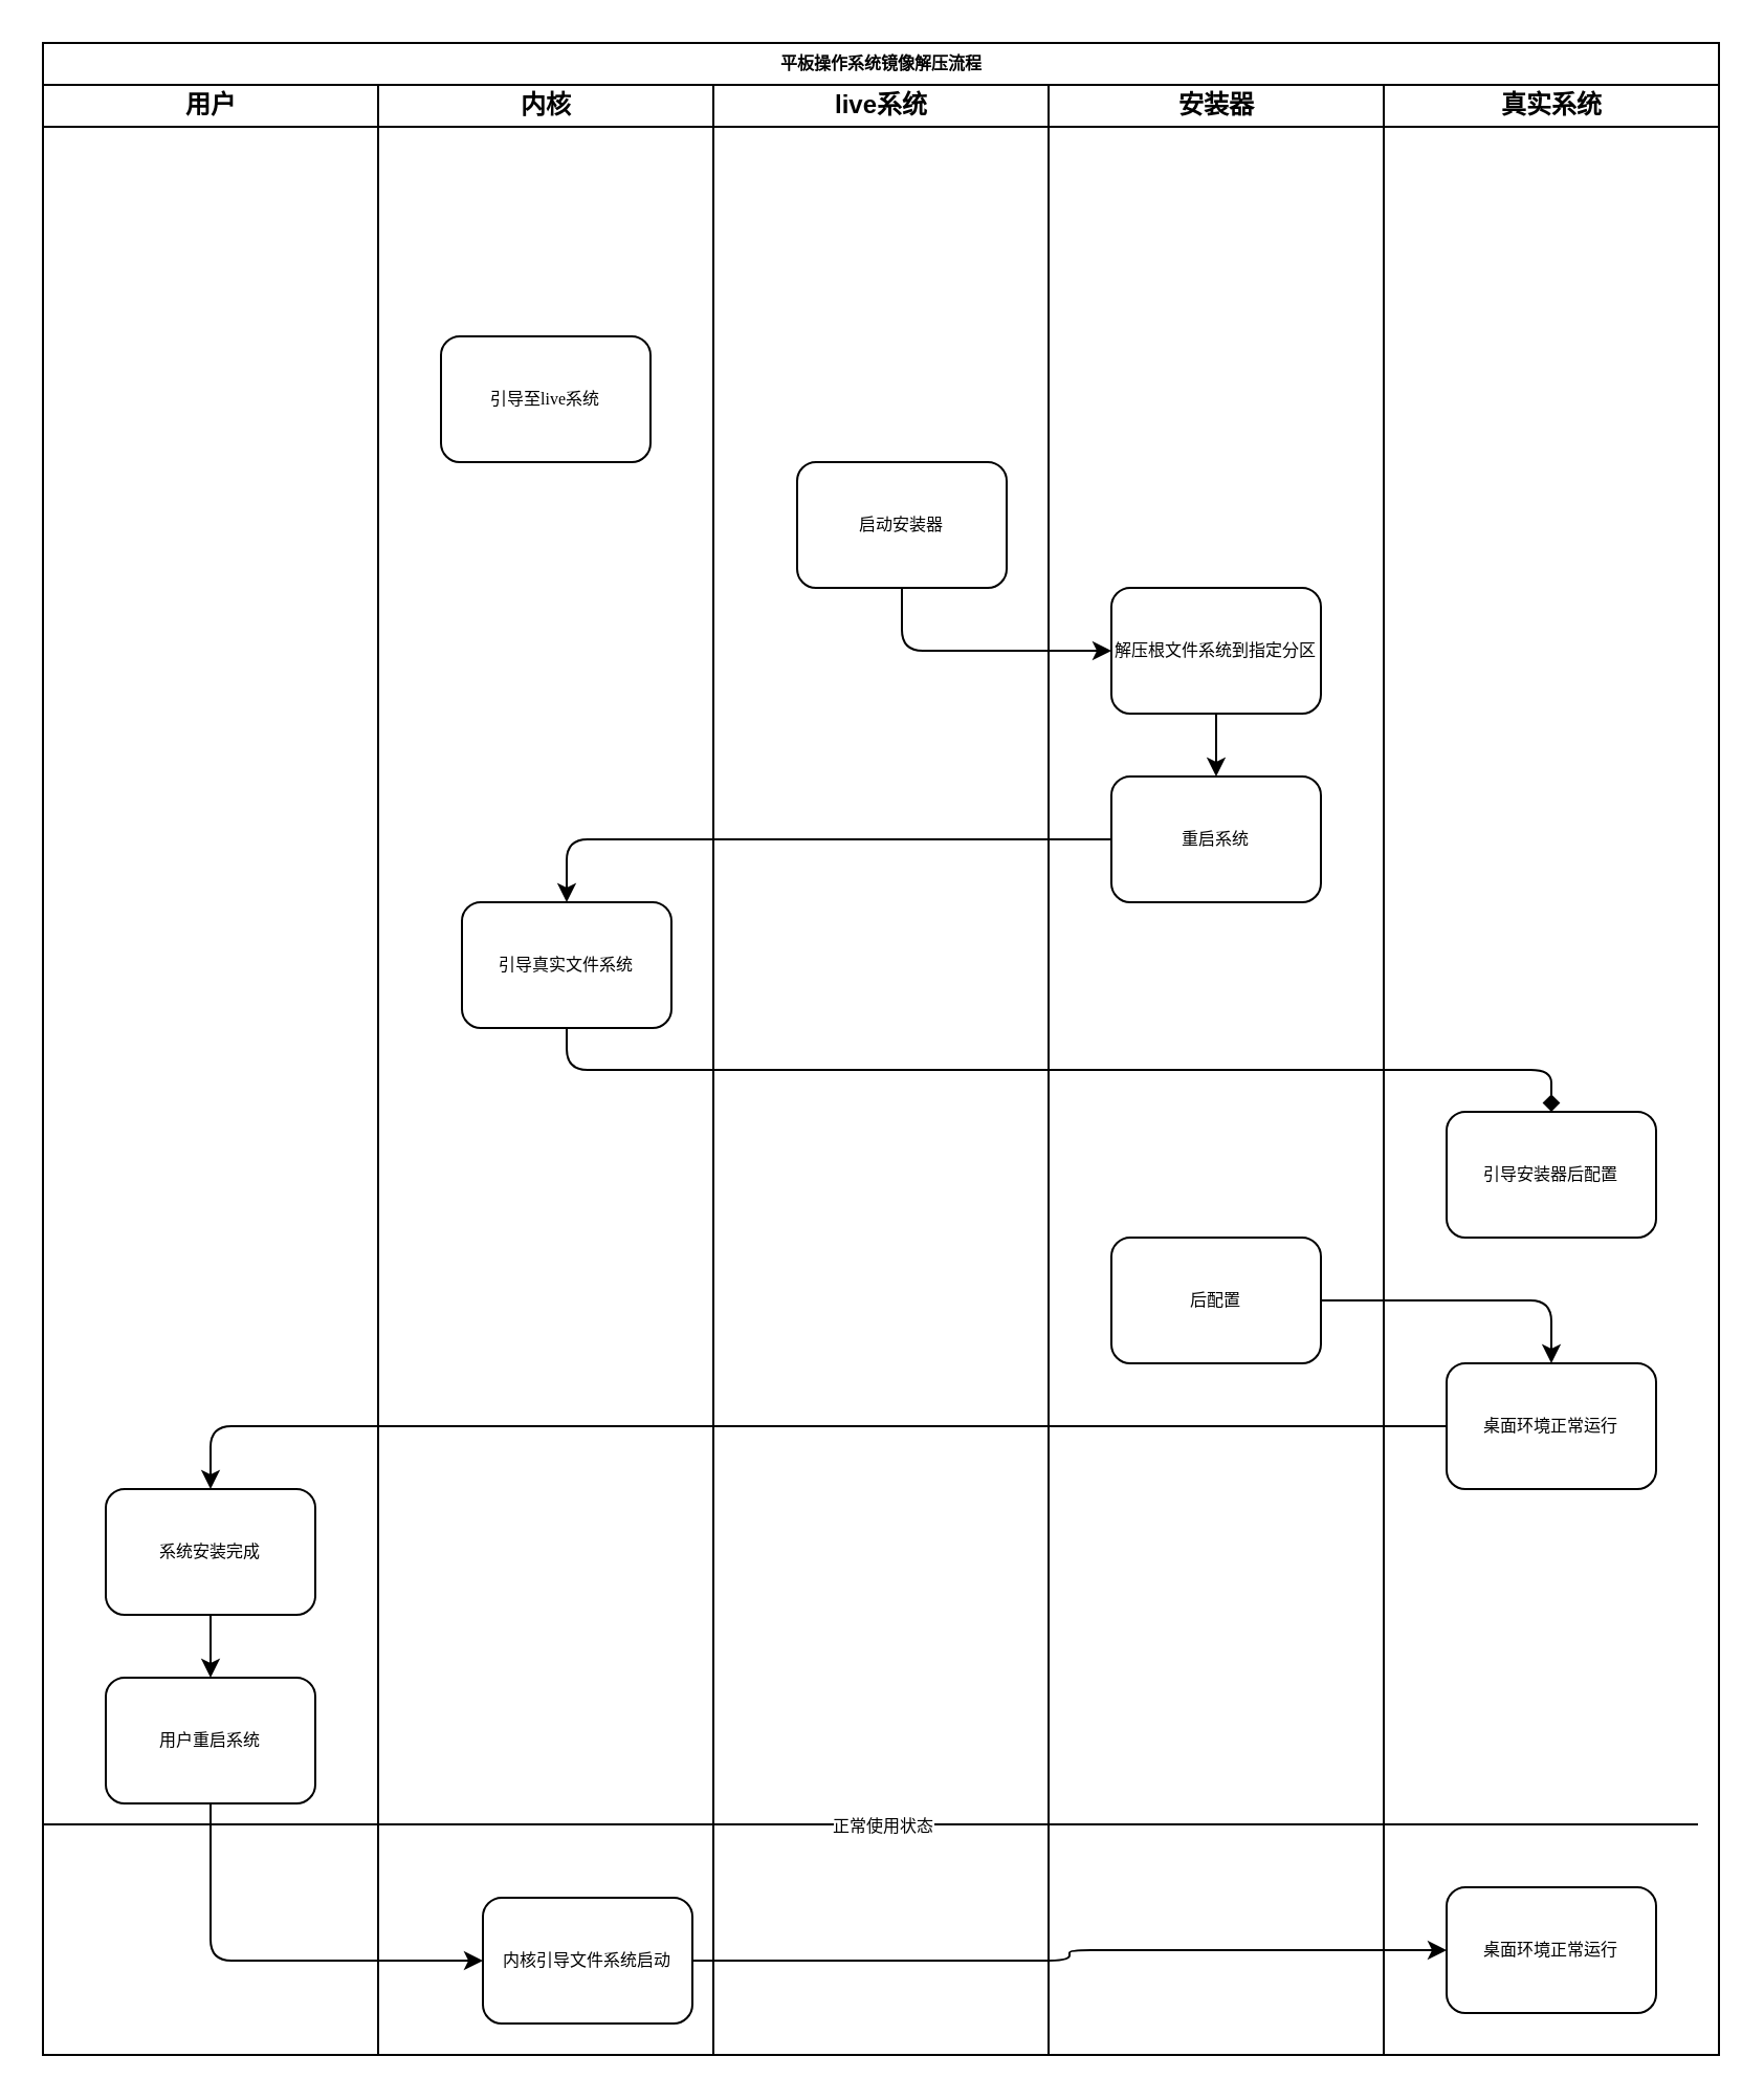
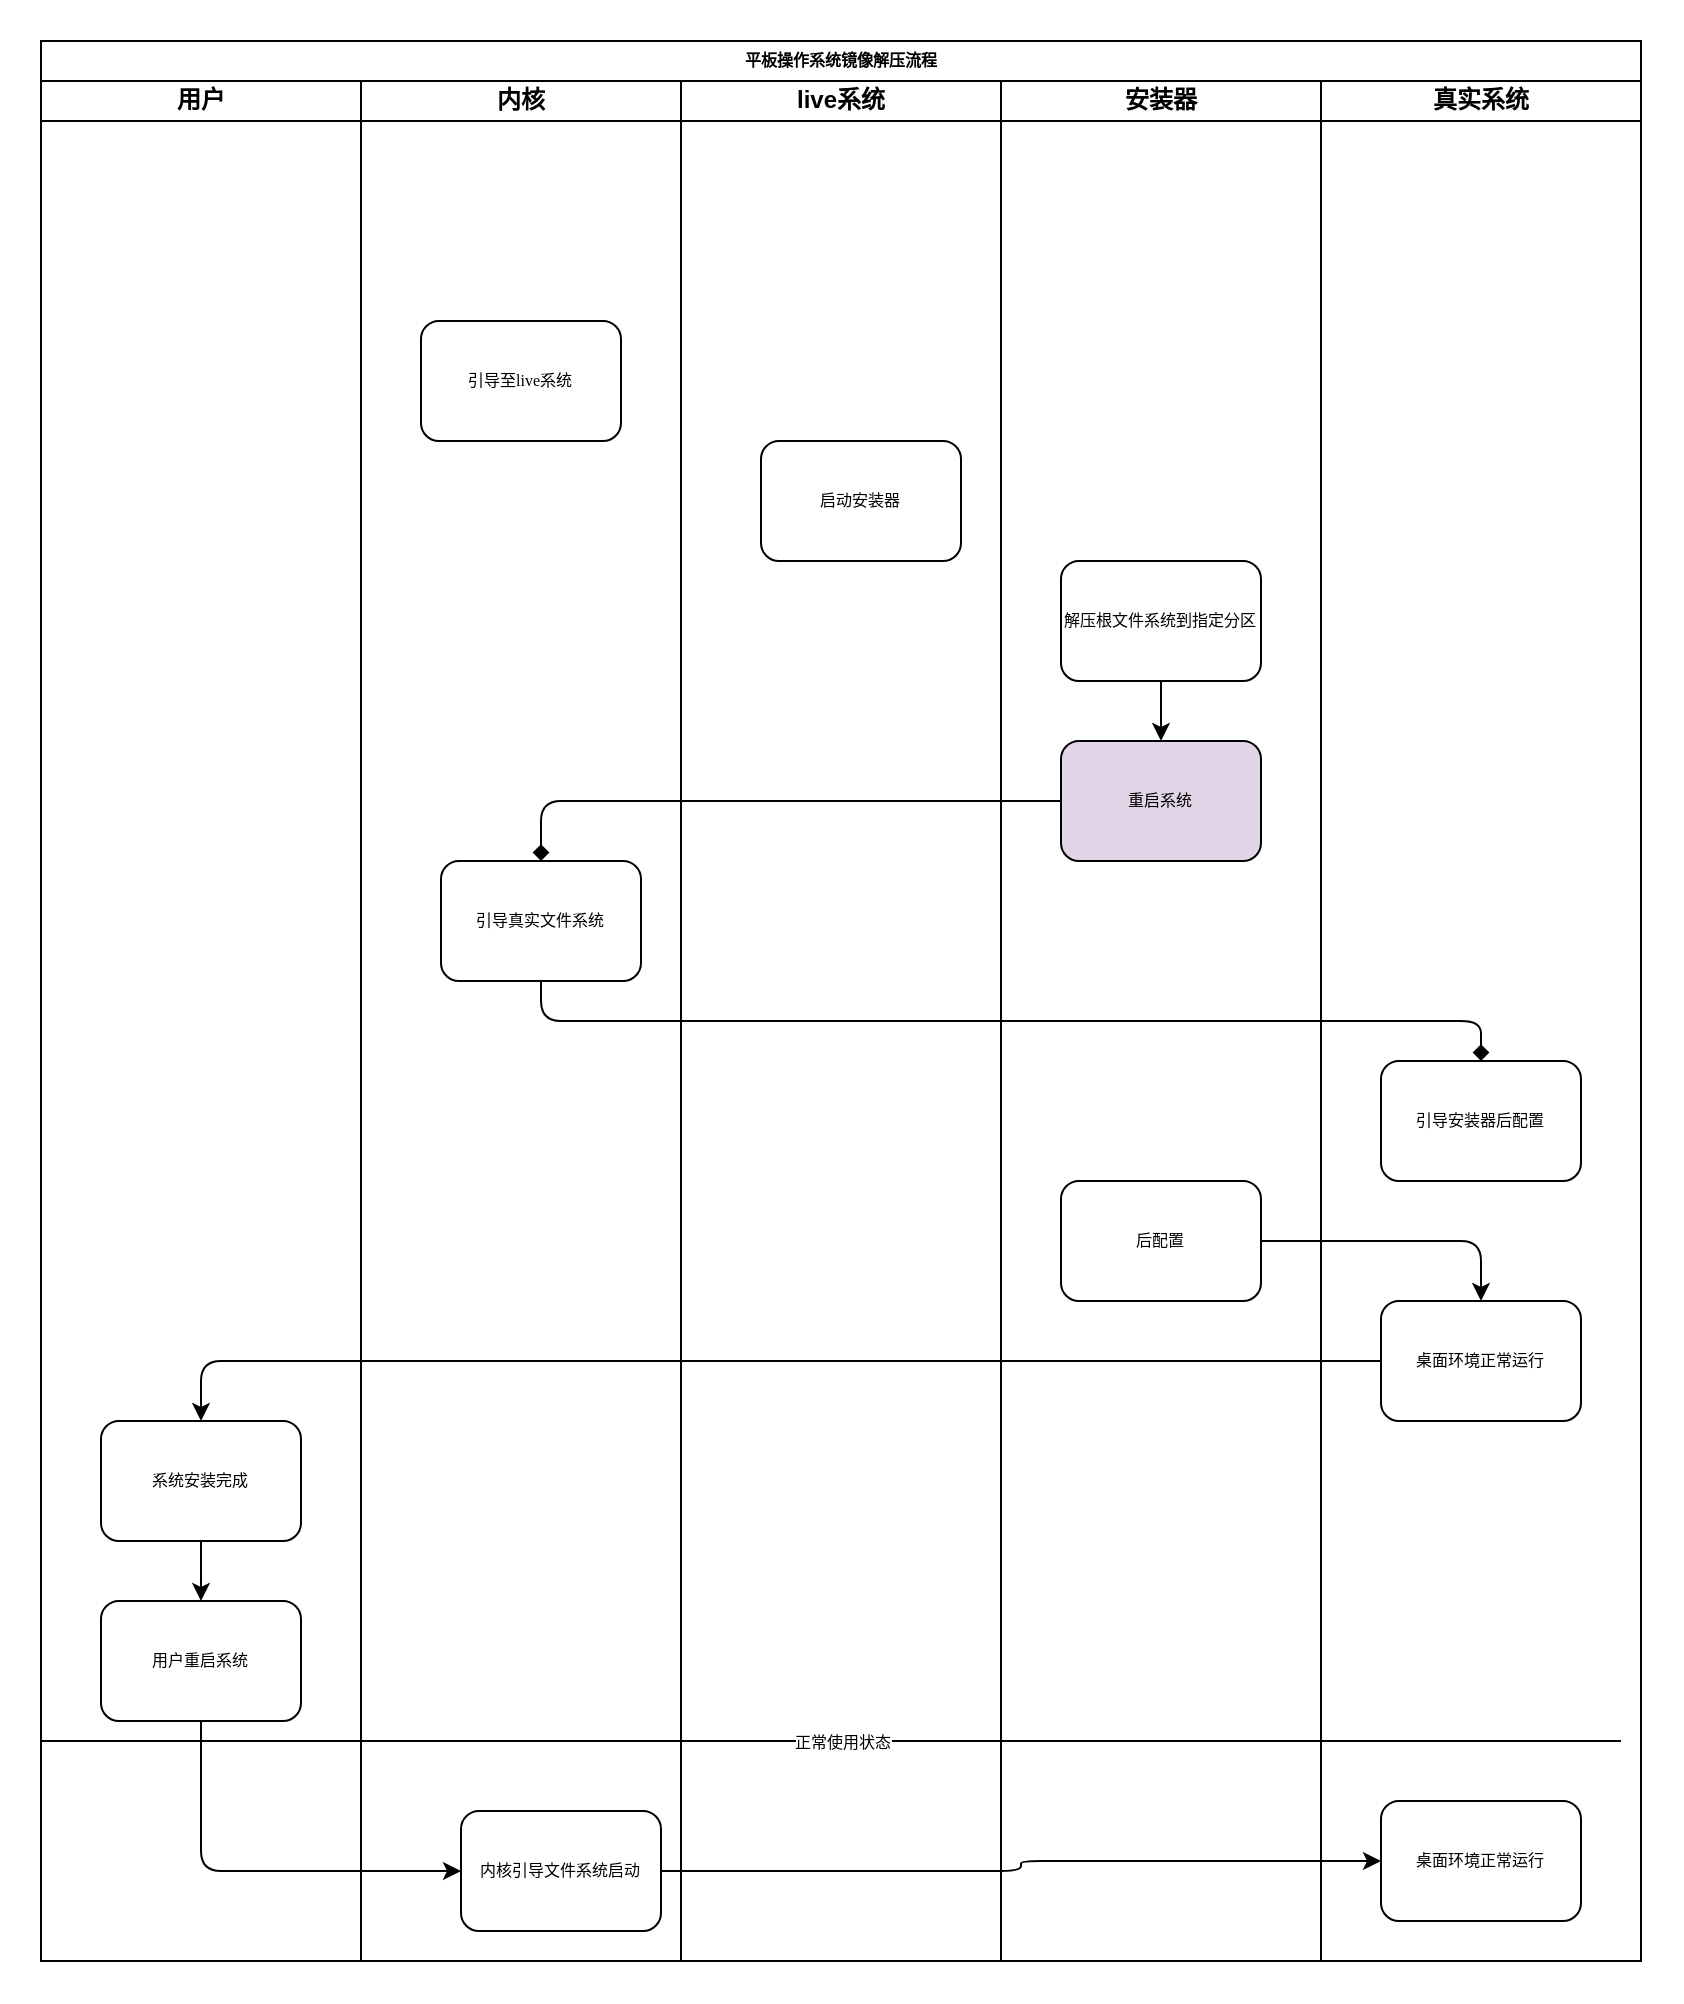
  <mxCell id="0" />
  <mxCell id="1" parent="0" />
  <mxCell id="2" value="平板操作系统镜像解压流程" style="swimlane;html=1;childLayout=stackLayout;startSize=20;rounded=0;shadow=0;labelBackgroundColor=none;strokeWidth=1;fontFamily=Verdana;fontSize=8;align=center;" parent="1" vertex="1"><mxGeometry x="20" y="20" width="800" height="960" as="geometry" /></mxCell>
  <mxCell id="3" value="用户" style="swimlane;html=1;startSize=20;" parent="2" vertex="1"><mxGeometry y="20" width="160" height="940" as="geometry" /></mxCell>
  <mxCell id="4" style="edgeStyle=orthogonalEdgeStyle;rounded=1;orthogonalLoop=1;jettySize=auto;html=1;fontFamily=Verdana;fontSize=8;" edge="1" parent="3" source="5" target="6"><mxGeometry relative="1" as="geometry" /></mxCell>
  <mxCell id="5" value="系统安装完成" style="rounded=1;whiteSpace=wrap;html=1;shadow=0;fontFamily=Verdana;fontSize=8;strokeWidth=1;" vertex="1" parent="3"><mxGeometry x="30" y="670" width="100" height="60" as="geometry" /></mxCell>
  <mxCell id="6" value="用户重启系统" style="rounded=1;whiteSpace=wrap;html=1;shadow=0;fontFamily=Verdana;fontSize=8;strokeWidth=1;" vertex="1" parent="3"><mxGeometry x="30" y="760" width="100" height="60" as="geometry" /></mxCell>
  <mxCell id="7" value="内核" style="swimlane;html=1;startSize=20;" parent="2" vertex="1"><mxGeometry x="160" y="20" width="160" height="940" as="geometry" /></mxCell>
  <mxCell id="8" value="引导至live系统" style="rounded=1;whiteSpace=wrap;html=1;shadow=0;labelBackgroundColor=none;strokeWidth=1;fontFamily=Verdana;fontSize=8;align=center;" parent="7" vertex="1"><mxGeometry x="30" y="120" width="100" height="60" as="geometry" /></mxCell>
  <mxCell id="9" value="引导真实文件系统" style="rounded=1;whiteSpace=wrap;html=1;shadow=0;fontFamily=Verdana;fontSize=8;strokeWidth=1;" vertex="1" parent="7"><mxGeometry x="40" y="390" width="100" height="60" as="geometry" /></mxCell>
  <mxCell id="10" value="内核引导文件系统启动" style="rounded=1;whiteSpace=wrap;html=1;shadow=0;fontFamily=Verdana;fontSize=8;strokeWidth=1;" vertex="1" parent="7"><mxGeometry x="50" y="865" width="100" height="60" as="geometry" /></mxCell>
  <mxCell id="11" value="live系统" style="swimlane;html=1;startSize=20;" parent="2" vertex="1"><mxGeometry x="320" y="20" width="160" height="940" as="geometry" /></mxCell>
  <mxCell id="12" value="启动安装器" style="rounded=1;whiteSpace=wrap;html=1;shadow=0;labelBackgroundColor=none;strokeWidth=1;fontFamily=Verdana;fontSize=8;align=center;" vertex="1" parent="11"><mxGeometry x="40" y="180" width="100" height="60" as="geometry" /></mxCell>
  <mxCell id="13" value="安装器" style="swimlane;html=1;startSize=20;" parent="2" vertex="1"><mxGeometry x="480" y="20" width="160" height="940" as="geometry" /></mxCell>
  <mxCell id="14" style="edgeStyle=orthogonalEdgeStyle;rounded=1;orthogonalLoop=1;jettySize=auto;html=1;entryX=0.5;entryY=0;entryDx=0;entryDy=0;fontFamily=Verdana;fontSize=8;" edge="1" parent="13" source="15" target="16"><mxGeometry relative="1" as="geometry" /></mxCell>
  <mxCell id="15" value="解压根文件系统到指定分区" style="rounded=1;whiteSpace=wrap;html=1;shadow=0;labelBackgroundColor=none;strokeWidth=1;fontFamily=Verdana;fontSize=8;align=center;" vertex="1" parent="13"><mxGeometry x="30" y="240" width="100" height="60" as="geometry" /></mxCell>
- <mxCell id="16" value="重启系统" style="rounded=1;whiteSpace=wrap;html=1;shadow=0;fontFamily=Verdana;fontSize=8;strokeWidth=1;" vertex="1" parent="13"><mxGeometry x="30" y="330" width="100" height="60" as="geometry" /></mxCell>
+ <mxCell id="16" value="重启系统" style="rounded=1;whiteSpace=wrap;html=1;shadow=0;fontFamily=Verdana;fontSize=8;strokeWidth=1;fillColor=#e1d5e7;" vertex="1" parent="13"><mxGeometry x="30" y="330" width="100" height="60" as="geometry" /></mxCell>
  <mxCell id="17" value="后配置" style="rounded=1;whiteSpace=wrap;html=1;shadow=0;fontFamily=Verdana;fontSize=8;strokeWidth=1;" vertex="1" parent="13"><mxGeometry x="30" y="550" width="100" height="60" as="geometry" /></mxCell>
  <mxCell id="18" value="真实系统" style="swimlane;html=1;startSize=20;" parent="2" vertex="1"><mxGeometry x="640" y="20" width="160" height="940" as="geometry" /></mxCell>
  <mxCell id="19" value="引导安装器后配置" style="rounded=1;whiteSpace=wrap;html=1;shadow=0;fontFamily=Verdana;fontSize=8;strokeWidth=1;" vertex="1" parent="18"><mxGeometry x="30" y="490" width="100" height="60" as="geometry" /></mxCell>
  <mxCell id="20" value="桌面环境正常运行" style="rounded=1;whiteSpace=wrap;html=1;shadow=0;fontFamily=Verdana;fontSize=8;strokeWidth=1;" vertex="1" parent="18"><mxGeometry x="30" y="610" width="100" height="60" as="geometry" /></mxCell>
  <mxCell id="21" value="&lt;span&gt;桌面环境正常运行&lt;/span&gt;" style="rounded=1;whiteSpace=wrap;html=1;shadow=0;fontFamily=Verdana;fontSize=8;strokeWidth=1;" vertex="1" parent="18"><mxGeometry x="30" y="860" width="100" height="60" as="geometry" /></mxCell>
- <mxCell id="22" style="edgeStyle=orthogonalEdgeStyle;rounded=1;orthogonalLoop=1;jettySize=auto;html=1;entryX=0.5;entryY=0;entryDx=0;entryDy=0;fontFamily=Verdana;fontSize=8;" edge="1" parent="2" source="16" target="9"><mxGeometry relative="1" as="geometry" /></mxCell>
+ <mxCell id="22" style="edgeStyle=orthogonalEdgeStyle;rounded=1;orthogonalLoop=1;jettySize=auto;html=1;entryX=0.5;entryY=0;entryDx=0;entryDy=0;fontFamily=Verdana;fontSize=8;endArrow=diamond;" edge="1" parent="2" source="16" target="9"><mxGeometry relative="1" as="geometry" /></mxCell>
  <mxCell id="23" style="edgeStyle=orthogonalEdgeStyle;rounded=1;orthogonalLoop=1;jettySize=auto;html=1;exitX=0.5;exitY=1;exitDx=0;exitDy=0;fontFamily=Verdana;fontSize=8;endArrow=diamond;" edge="1" parent="2" source="9" target="19"><mxGeometry relative="1" as="geometry" /></mxCell>
  <mxCell id="24" style="edgeStyle=orthogonalEdgeStyle;rounded=1;orthogonalLoop=1;jettySize=auto;html=1;entryX=0.5;entryY=0;entryDx=0;entryDy=0;fontFamily=Verdana;fontSize=8;" edge="1" parent="2" source="17" target="20"><mxGeometry relative="1" as="geometry" /></mxCell>
- <mxCell id="25" style="edgeStyle=orthogonalEdgeStyle;rounded=1;orthogonalLoop=1;jettySize=auto;html=1;entryX=0;entryY=0.5;entryDx=0;entryDy=0;fontFamily=Verdana;fontSize=8;exitX=0.5;exitY=1;exitDx=0;exitDy=0;" edge="1" parent="2" source="12" target="15"><mxGeometry relative="1" as="geometry" /></mxCell>
  <mxCell id="26" style="edgeStyle=orthogonalEdgeStyle;rounded=1;orthogonalLoop=1;jettySize=auto;html=1;entryX=0.5;entryY=0;entryDx=0;entryDy=0;fontFamily=Verdana;fontSize=8;" edge="1" parent="2" source="20" target="5"><mxGeometry relative="1" as="geometry" /></mxCell>
  <mxCell id="27" style="edgeStyle=orthogonalEdgeStyle;rounded=1;orthogonalLoop=1;jettySize=auto;html=1;entryX=0;entryY=0.5;entryDx=0;entryDy=0;fontFamily=Verdana;fontSize=8;exitX=0.5;exitY=1;exitDx=0;exitDy=0;" edge="1" parent="2" source="6" target="10"><mxGeometry relative="1" as="geometry" /></mxCell>
  <mxCell id="28" style="edgeStyle=orthogonalEdgeStyle;rounded=1;orthogonalLoop=1;jettySize=auto;html=1;entryX=0;entryY=0.5;entryDx=0;entryDy=0;fontFamily=Verdana;fontSize=8;" edge="1" parent="2" source="10" target="21"><mxGeometry relative="1" as="geometry" /></mxCell>
  <mxCell id="29" value="" style="endArrow=none;html=1;fontFamily=Verdana;fontSize=8;" edge="1" parent="1"><mxGeometry width="50" height="50" relative="1" as="geometry"><mxPoint x="20" y="870" as="sourcePoint" /><mxPoint x="810" y="870" as="targetPoint" /></mxGeometry></mxCell>
  <mxCell id="30" value="正常使用状态" style="edgeLabel;html=1;align=center;verticalAlign=middle;resizable=0;points=[];fontSize=8;fontFamily=Verdana;spacing=0;" vertex="1" connectable="0" parent="29"><mxGeometry x="0.038" relative="1" as="geometry"><mxPoint x="-10" as="offset" /></mxGeometry></mxCell>
